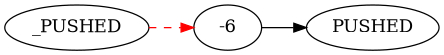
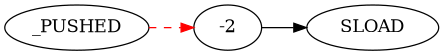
  digraph {
    rankdir=LR
    node [shape=oval]
    n1 [label=_PUSHED]
-   -6 [shape=""]
-   n3 [label=PUSHED]
+   -6 [label=-2 shape=""]
+   n3 [label=SLOAD]
    n1 -> -6 [color=red style=dashed]
    -6 -> n3 [style=solid]
  }
